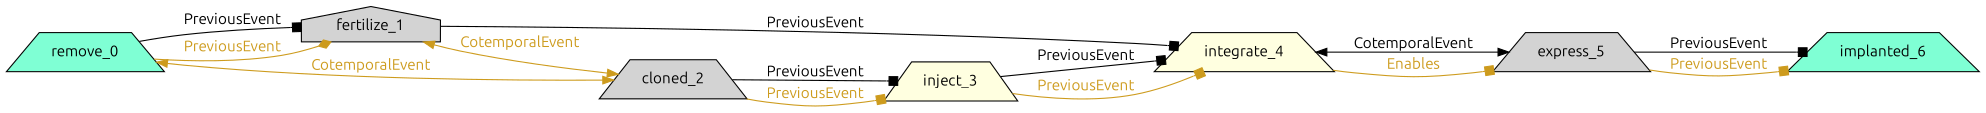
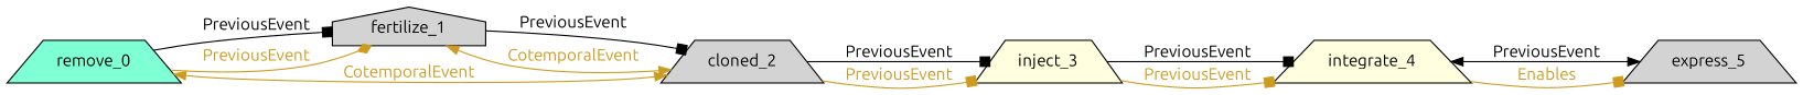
  digraph {
    rankdir=LR
    fontname=Ubuntu
    node [style=filled fillcolor=lightgrey shape=trapezium fontname=Ubuntu]
    edge [color=goldenrod3 fontcolor=goldenrod3 arrowhead=box fontname=Ubuntu]
    n1 [label=remove_0 fillcolor=aquamarine]
    n2 [label=fertilize_1 shape=house]
    n3 [label=cloned_2]
    n4 [label=inject_3 fillcolor=lightyellow]
    n5 [label=integrate_4 fillcolor=lightyellow]
    n6 [label=express_5]
-   n7 [label=implanted_6 fillcolor=aquamarine]
    n1 -> n2 [color=Black fontcolor=black label=PreviousEvent]
    n1 -> n2 [label=PreviousEvent arrowhead=diamond]
    n1 -> n3 [dir=both label=CotemporalEvent arrowhead=""]
-   n2 -> n5 [color=Black fontcolor=black label=PreviousEvent]
+   n2 -> n3 [color=Black fontcolor=black label=PreviousEvent]
    n2 -> n3 [dir=both label=CotemporalEvent arrowhead=""]
    n3 -> n4 [color=Black fontcolor=black label=PreviousEvent]
    n3 -> n4 [label=PreviousEvent]
    n4 -> n5 [color=Black fontcolor=black label=PreviousEvent]
    n4 -> n5 [label=PreviousEvent]
-   n5 -> n6 [color=Black dir=both fontcolor=black label=CotemporalEvent arrowhead=""]
+   n5 -> n6 [color=Black dir=both fontcolor=black label=PreviousEvent arrowhead=""]
    n5 -> n6 [label=Enables]
-   n6 -> n7 [color=Black fontcolor=black label=PreviousEvent]
-   n6 -> n7 [label=PreviousEvent]
  }
